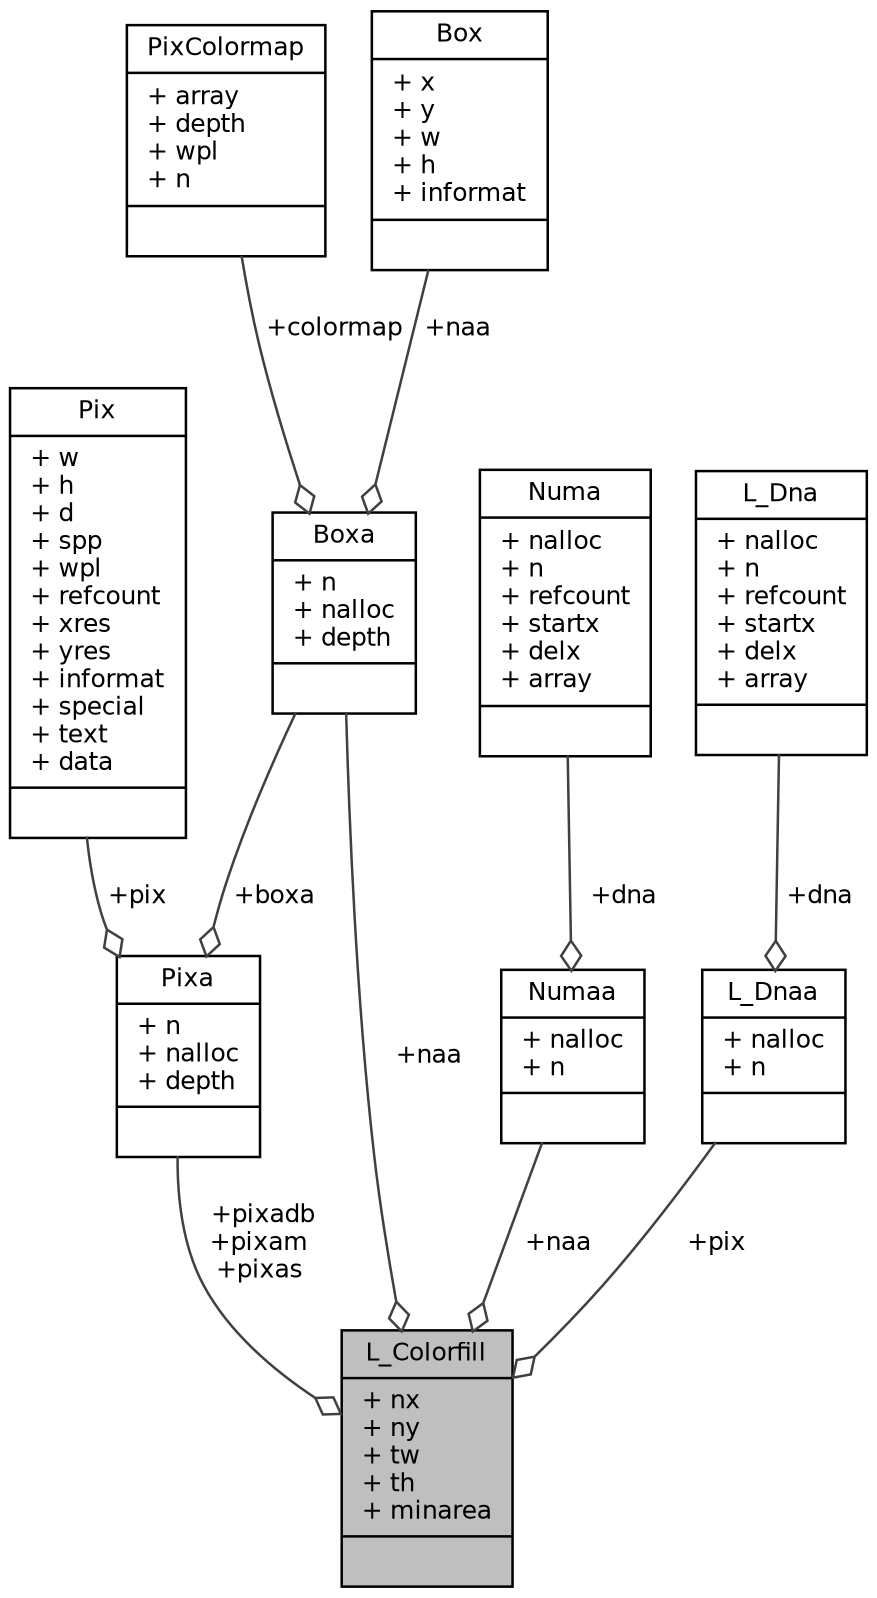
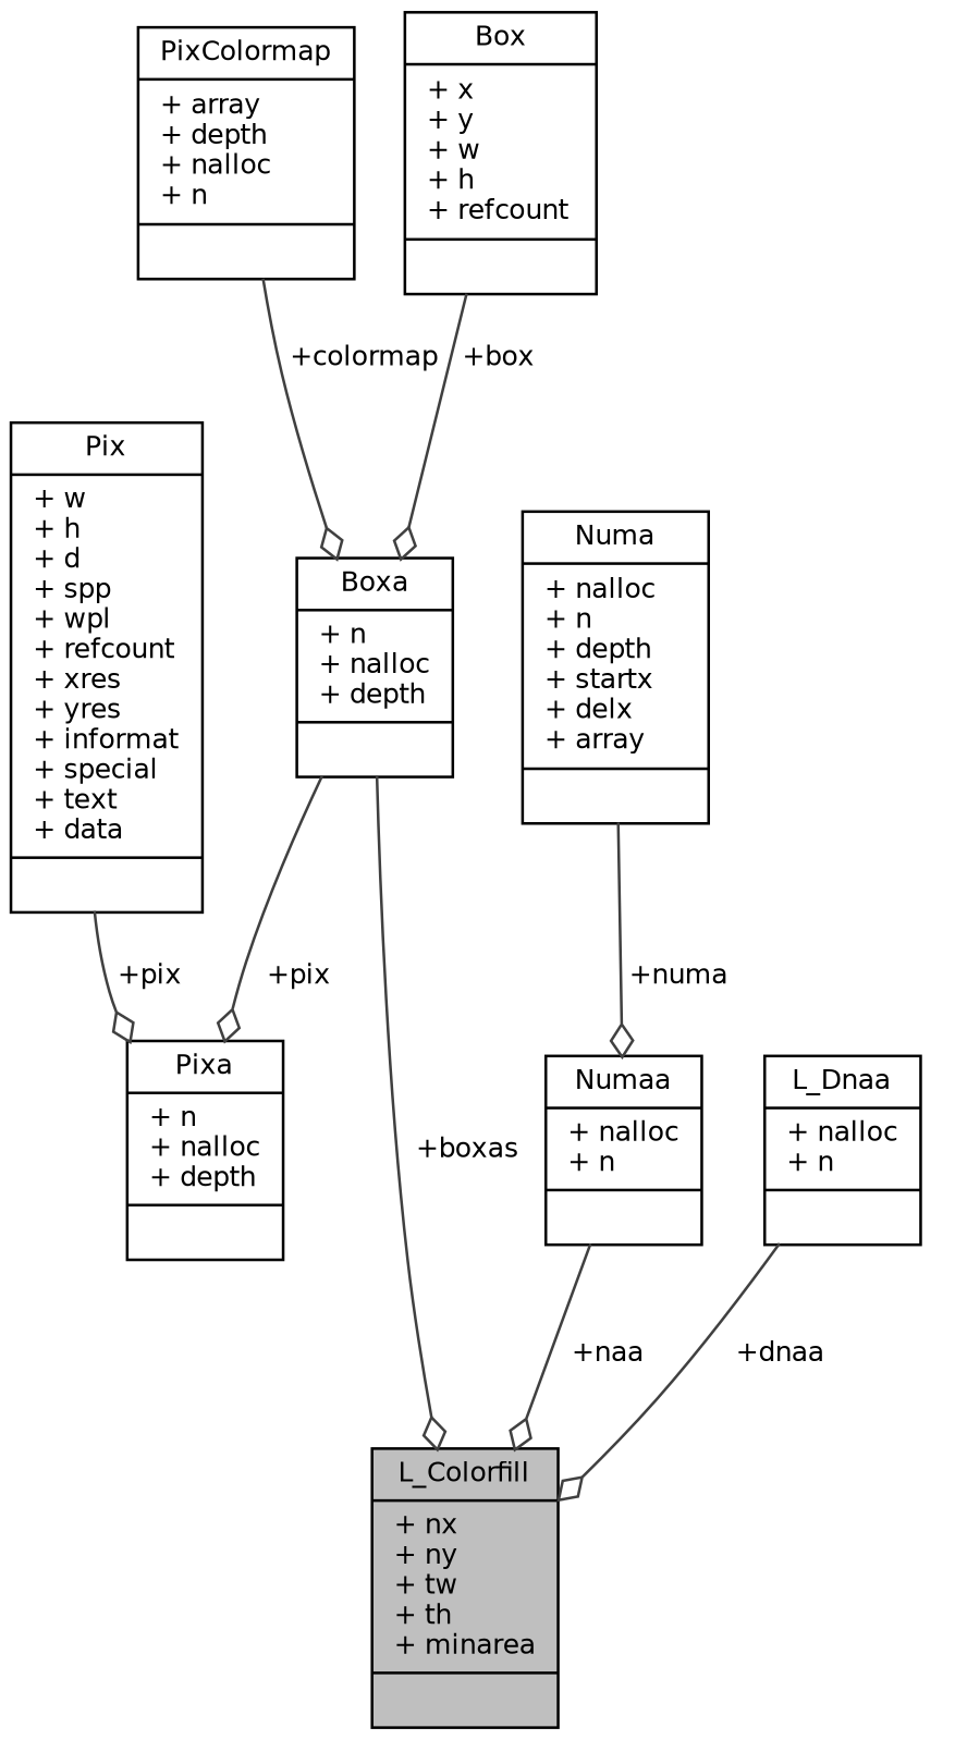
  digraph {
    node [color=black fillcolor=white fontname=Helvetica fontsize=10 shape=record style=filled]
    edge [arrowhead=odiamond color=grey25 fontname=Helvetica fontsize=10 labelfontname=Helvetica labelfontsize=10 style=solid]
    n1 [fillcolor=grey75 fontcolor=black height=0.2 label="{L_Colorfill\n|+ nx\l+ ny\l+ tw\l+ th\l+ minarea\l|}" width=0.4]
    n2 [height=0.2 label="{Pix\n|+ w\l+ h\l+ d\l+ spp\l+ wpl\l+ refcount\l+ xres\l+ yres\l+ informat\l+ special\l+ text\l+ data\l|}" width=0.4]
    n3 [height=0.2 label="{Pixa\n|+ n\l+ nalloc\l+ depth\l|}" width=0.4]
-   n4 [height=0.2 label="{PixColormap\n|+ array\l+ depth\l+ wpl\l+ n\l|}" width=0.4]
+   n4 [height=0.2 label="{PixColormap\n|+ array\l+ depth\l+ nalloc\l+ n\l|}" width=0.4]
    n5 [height=0.2 label="{Boxa\n|+ n\l+ nalloc\l+ depth\l|}" width=0.4]
-   n6 [height=0.2 label="{Box\n|+ x\l+ y\l+ w\l+ h\l+ informat\l|}" width=0.4]
+   n6 [height=0.2 label="{Box\n|+ x\l+ y\l+ w\l+ h\l+ refcount\l|}" width=0.4]
    n7 [height=0.2 label="{Numaa\n|+ nalloc\l+ n\l|}" width=0.4]
-   n8 [height=0.2 label="{Numa\n|+ nalloc\l+ n\l+ refcount\l+ startx\l+ delx\l+ array\l|}" width=0.4]
+   n8 [height=0.2 label="{Numa\n|+ nalloc\l+ n\l+ depth\l+ startx\l+ delx\l+ array\l|}" width=0.4]
    n9 [height=0.2 label="{L_Dnaa\n|+ nalloc\l+ n\l|}" width=0.4]
-   n10 [height=0.2 label="{L_Dna\n|+ nalloc\l+ n\l+ refcount\l+ startx\l+ delx\l+ array\l|}" width=0.4]
    n2 -> n3 [label=" +pix"]
-   n3 -> n1 [label=" +pixadb\n+pixam\n+pixas"]
    n4 -> n5 [label=" +colormap"]
-   n5 -> n1 [label=" +naa"]
-   n5 -> n3 [label=" +boxa"]
-   n6 -> n5 [label=" +naa"]
+   n5 -> n1 [label=" +boxas"]
+   n5 -> n3 [label=" +pix"]
+   n6 -> n5 [label=" +box"]
    n7 -> n1 [label=" +naa"]
-   n8 -> n7 [label=" +dna"]
-   n9 -> n1 [label=" +pix"]
-   n10 -> n9 [label=" +dna"]
+   n8 -> n7 [label=" +numa"]
+   n9 -> n1 [label=" +dnaa"]
  }
